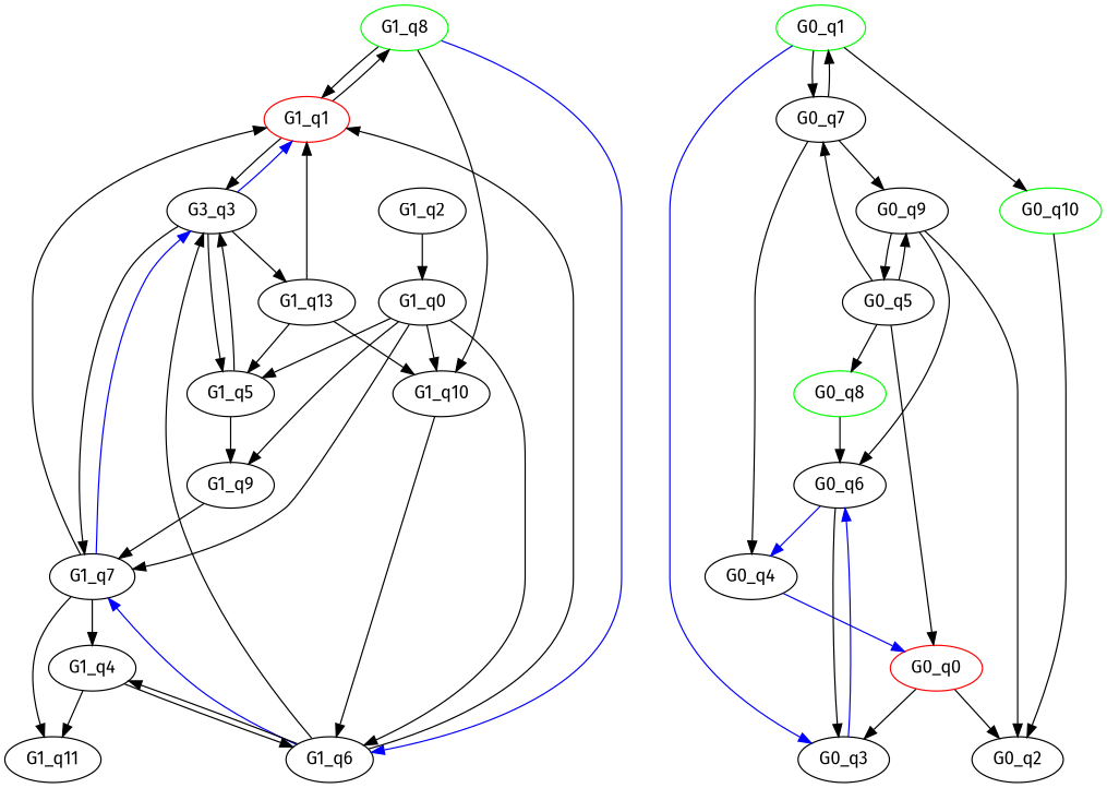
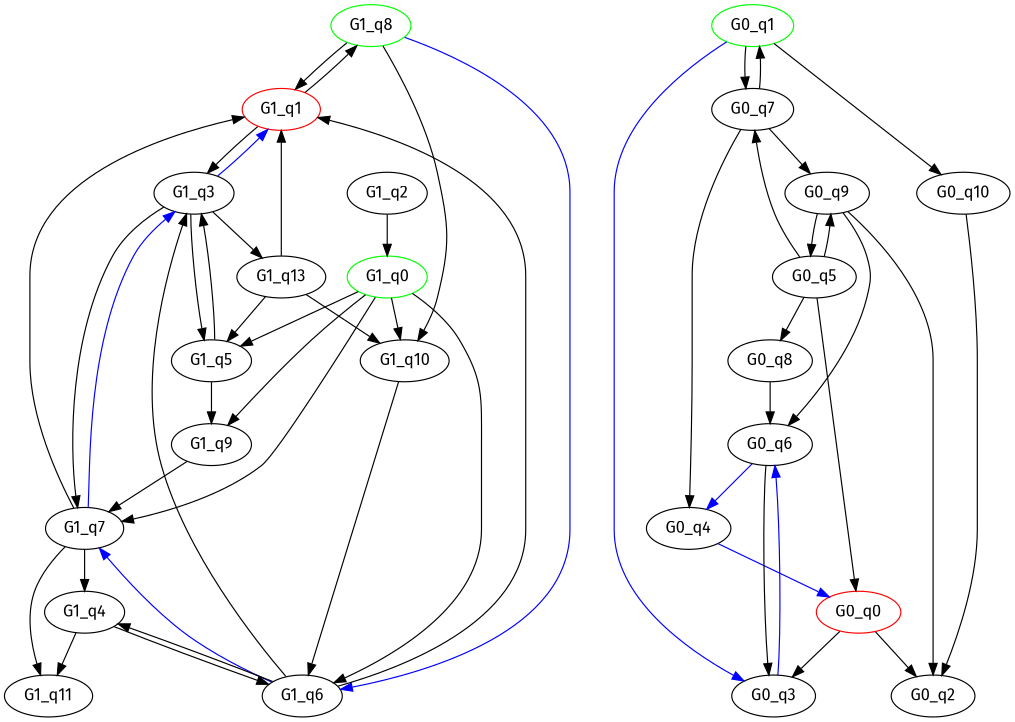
  digraph {
    fontname="Fira Sans"
    node [fontname="Fira Sans"]
    edge [fontname="Fira Sans"]
    G1_q8 [color=green initial=1]
    G1_q1 [color=red final=1]
    G1_q10
-   G1_q3 [label=G3_q3]
+   G1_q3
    G1_q6
    G1_q5
    G1_q7
    G1_q13
-   G1_q0
+   G1_q0 [color=green]
    G1_q9
    G1_q4
    G1_q11
    G1_q2
    G0_q1 [color=green initial=1]
    G0_q7
-   G0_q10 [color=green]
+   G0_q10
    G0_q3
    G0_q4
    G0_q9
    G0_q2
    G0_q0 [color=red final=1]
    G0_q6
    G0_q5
-   G0_q8 [color=green]
+   G0_q8
    subgraph sub_1 {
      label="Graphe 1"
      G1_q8
      G1_q1
      G1_q10
      G1_q3
      G1_q6
      G1_q5
      G1_q7
      G1_q13
      G1_q0
      G1_q9
      G1_q4
      G1_q11
      G1_q2
    }
    subgraph sub_2 {
      label="Graphe 0"
      G0_q1
      G0_q7
      G0_q10
      G0_q3
      G0_q4
      G0_q9
      G0_q2
      G0_q0
      G0_q6
      G0_q5
      G0_q8
    }
    G1_q8 -> G1_q1
    G1_q8 -> G1_q10
    G1_q8 -> G1_q6 [color=blue]
    G1_q1 -> G1_q8
    G1_q1 -> G1_q3
    G1_q10 -> G1_q6
    G1_q3 -> G1_q1 [color=blue]
    G1_q3 -> G1_q5
    G1_q3 -> G1_q7
    G1_q3 -> G1_q13
    G1_q6 -> G1_q1
    G1_q6 -> G1_q3
    G1_q6 -> G1_q7 [color=blue]
    G1_q6 -> G1_q4
    G1_q5 -> G1_q3
    G1_q5 -> G1_q9
    G1_q7 -> G1_q1
    G1_q7 -> G1_q3 [color=blue]
    G1_q7 -> G1_q4
    G1_q7 -> G1_q11
    G1_q13 -> G1_q1
    G1_q13 -> G1_q10
    G1_q13 -> G1_q5
    G1_q0 -> G1_q10
    G1_q0 -> G1_q6
    G1_q0 -> G1_q5
    G1_q0 -> G1_q7
    G1_q0 -> G1_q9
    G1_q9 -> G1_q7
    G1_q4 -> G1_q6
    G1_q4 -> G1_q11
    G1_q2 -> G1_q0
    G0_q1 -> G0_q7
    G0_q1 -> G0_q10
    G0_q1 -> G0_q3 [color=blue]
    G0_q7 -> G0_q1
    G0_q7 -> G0_q4
    G0_q7 -> G0_q9
    G0_q10 -> G0_q2
    G0_q3 -> G0_q6 [color=blue]
    G0_q4 -> G0_q0 [color=blue]
    G0_q9 -> G0_q2
    G0_q9 -> G0_q6
    G0_q9 -> G0_q5
    G0_q0 -> G0_q3
    G0_q0 -> G0_q2
    G0_q6 -> G0_q3
    G0_q6 -> G0_q4 [color=blue]
    G0_q5 -> G0_q7
    G0_q5 -> G0_q9
    G0_q5 -> G0_q0
    G0_q5 -> G0_q8
    G0_q8 -> G0_q6
  }
